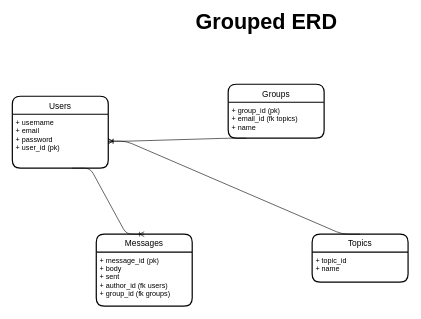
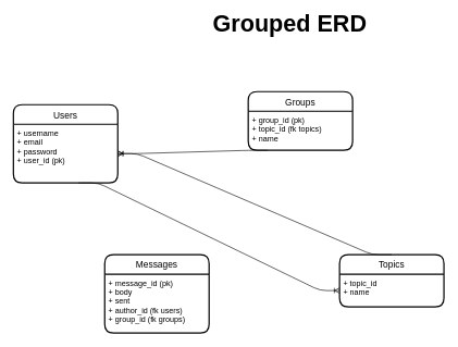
  <mxCell id="0" />
  <mxCell id="1" parent="0" />
  <mxCell id="2" value="&lt;font style=&quot;font-size: 36px;&quot;&gt;Grouped ERD&lt;/font&gt;" style="text;html=1;strokeColor=none;fillColor=none;align=left;verticalAlign=middle;whiteSpace=wrap;rounded=0;strokeWidth=1;fontStyle=1;fontSize=30;" parent="1" vertex="1"><mxGeometry x="324" y="20" width="242" height="30" as="geometry" /></mxCell>
  <mxCell id="3" value="Users" style="swimlane;childLayout=stackLayout;horizontal=1;startSize=30;horizontalStack=0;rounded=1;fontSize=14;fontStyle=0;strokeWidth=2;resizeParent=0;resizeLast=1;shadow=0;dashed=0;align=center;" parent="1" vertex="1"><mxGeometry x="20" y="160" width="160" height="120" as="geometry" /></mxCell>
  <mxCell id="4" value="+ username&#10;+ email&#10;+ password&#10;+ user_id (pk)&#10;" style="align=left;strokeColor=none;fillColor=none;spacingLeft=4;fontSize=12;verticalAlign=top;resizable=0;rotatable=0;part=1;strokeWidth=1;" parent="3" vertex="1"><mxGeometry y="30" width="160" height="90" as="geometry" /></mxCell>
  <mxCell id="5" value="Messages" style="swimlane;childLayout=stackLayout;horizontal=1;startSize=30;horizontalStack=0;rounded=1;fontSize=14;fontStyle=0;strokeWidth=2;resizeParent=0;resizeLast=1;shadow=0;dashed=0;align=center;" parent="1" vertex="1"><mxGeometry x="160" y="390" width="160" height="120" as="geometry" /></mxCell>
  <mxCell id="6" value="+ message_id (pk)&#10;+ body&#10;+ sent &#10;+ author_id (fk users)&#10;+ group_id (fk groups)" style="align=left;strokeColor=none;fillColor=none;spacingLeft=4;fontSize=12;verticalAlign=top;resizable=0;rotatable=0;part=1;strokeWidth=1;" parent="5" vertex="1"><mxGeometry y="30" width="160" height="90" as="geometry" /></mxCell>
  <mxCell id="7" value="Groups" style="swimlane;childLayout=stackLayout;horizontal=1;startSize=30;horizontalStack=0;rounded=1;fontSize=14;fontStyle=0;strokeWidth=2;resizeParent=0;resizeLast=1;shadow=0;dashed=0;align=center;" vertex="1" parent="1"><mxGeometry x="380" y="140" width="160" height="90" as="geometry" /></mxCell>
- <mxCell id="8" value="+ group_id (pk)&#10;+ email_id (fk topics)&#10;+ name" style="align=left;strokeColor=none;fillColor=none;spacingLeft=4;fontSize=12;verticalAlign=top;resizable=0;rotatable=0;part=1;" vertex="1" parent="7"><mxGeometry y="30" width="160" height="60" as="geometry" /></mxCell>
+ <mxCell id="8" value="+ group_id (pk)&#10;+ topic_id (fk topics)&#10;+ name" style="align=left;strokeColor=none;fillColor=none;spacingLeft=4;fontSize=12;verticalAlign=top;resizable=0;rotatable=0;part=1;" vertex="1" parent="7"><mxGeometry y="30" width="160" height="60" as="geometry" /></mxCell>
  <mxCell id="9" value="Topics" style="swimlane;childLayout=stackLayout;horizontal=1;startSize=30;horizontalStack=0;rounded=1;fontSize=14;fontStyle=0;strokeWidth=2;resizeParent=0;resizeLast=1;shadow=0;dashed=0;align=center;" vertex="1" parent="1"><mxGeometry x="520" y="390" width="160" height="80" as="geometry" /></mxCell>
  <mxCell id="10" value="+ topic_id&#10;+ name&#10;" style="align=left;strokeColor=none;fillColor=none;spacingLeft=4;fontSize=12;verticalAlign=top;resizable=0;rotatable=0;part=1;" vertex="1" parent="9"><mxGeometry y="30" width="160" height="50" as="geometry" /></mxCell>
- <mxCell id="11" value="" style="edgeStyle=entityRelationEdgeStyle;fontSize=12;html=1;endArrow=ERoneToMany;exitX=0.625;exitY=1;exitDx=0;exitDy=0;exitPerimeter=0;entryX=0.5;entryY=0;entryDx=0;entryDy=0;" edge="1" parent="1" source="4" target="5"><mxGeometry width="100" height="100" relative="1" as="geometry"><mxPoint x="160" y="330" as="sourcePoint" /><mxPoint x="260" y="230" as="targetPoint" /></mxGeometry></mxCell>
+ <mxCell id="11" value="" style="edgeStyle=entityRelationEdgeStyle;fontSize=12;html=1;endArrow=ERoneToMany;exitX=0.625;exitY=1;exitDx=0;exitDy=0;exitPerimeter=0;" edge="1" parent="1" source="4" target="10"><mxGeometry width="100" height="100" relative="1" as="geometry"><mxPoint x="160" y="330" as="sourcePoint" /><mxPoint x="260" y="230" as="targetPoint" /></mxGeometry></mxCell>
  <mxCell id="12" value="" style="edgeStyle=entityRelationEdgeStyle;fontSize=12;html=1;endArrow=ERoneToMany;exitX=0.188;exitY=1;exitDx=0;exitDy=0;exitPerimeter=0;" edge="1" parent="1" source="8" target="4"><mxGeometry width="100" height="100" relative="1" as="geometry"><mxPoint x="370" y="180" as="sourcePoint" /><mxPoint x="410" y="270" as="targetPoint" /></mxGeometry></mxCell>
  <mxCell id="13" value="" style="edgeStyle=entityRelationEdgeStyle;fontSize=12;html=1;endArrow=ERoneToMany;exitX=0.5;exitY=0;exitDx=0;exitDy=0;" edge="1" parent="1" source="9" target="4"><mxGeometry width="100" height="100" relative="1" as="geometry"><mxPoint x="486" y="370" as="sourcePoint" /><mxPoint x="586" y="270" as="targetPoint" /></mxGeometry></mxCell>
